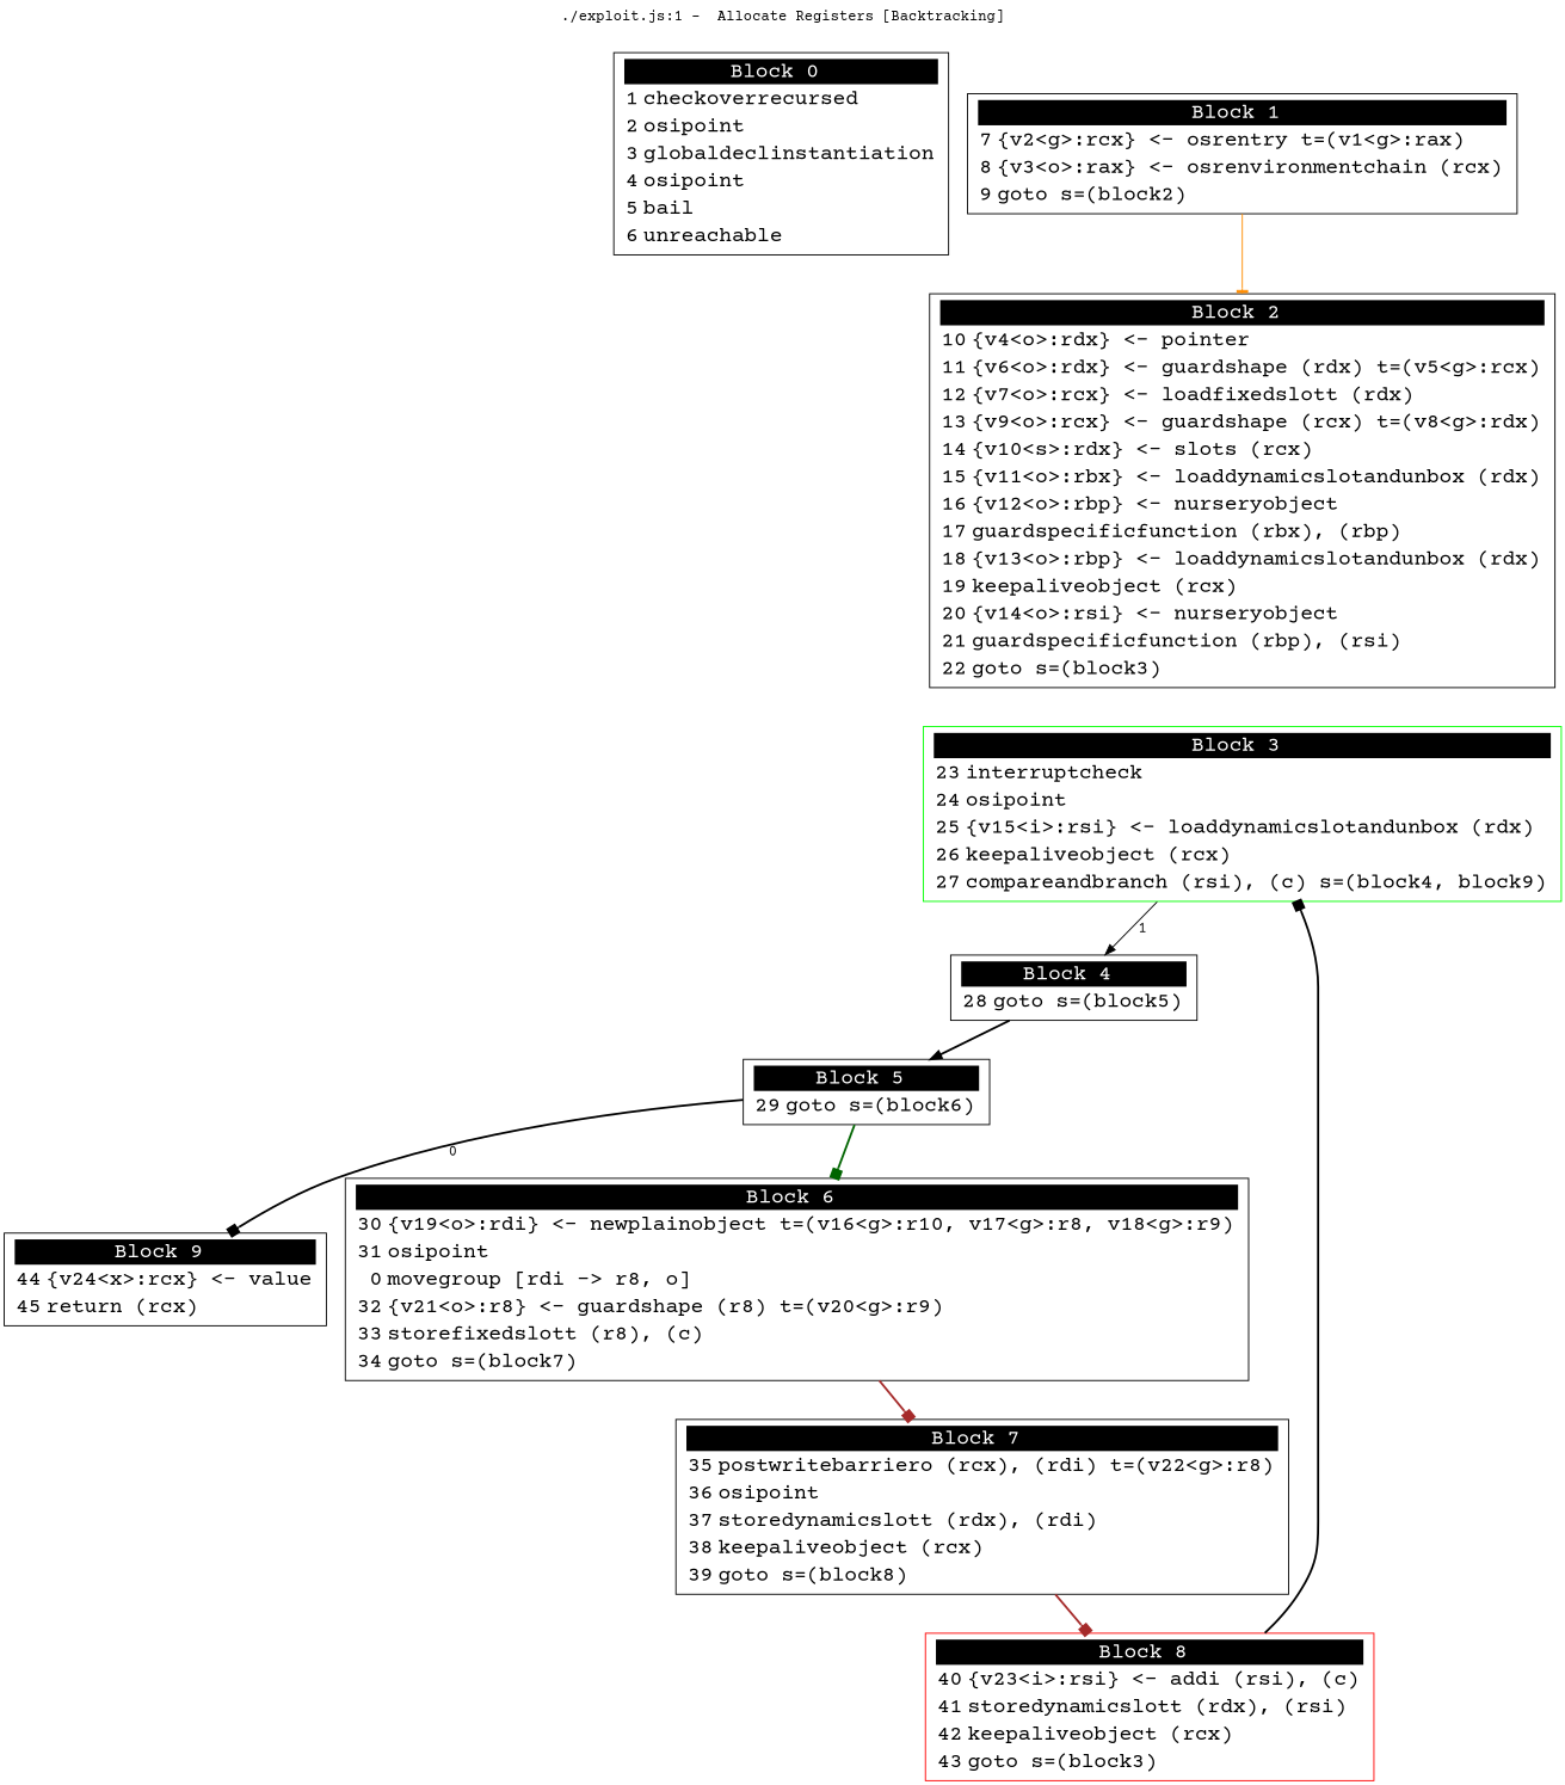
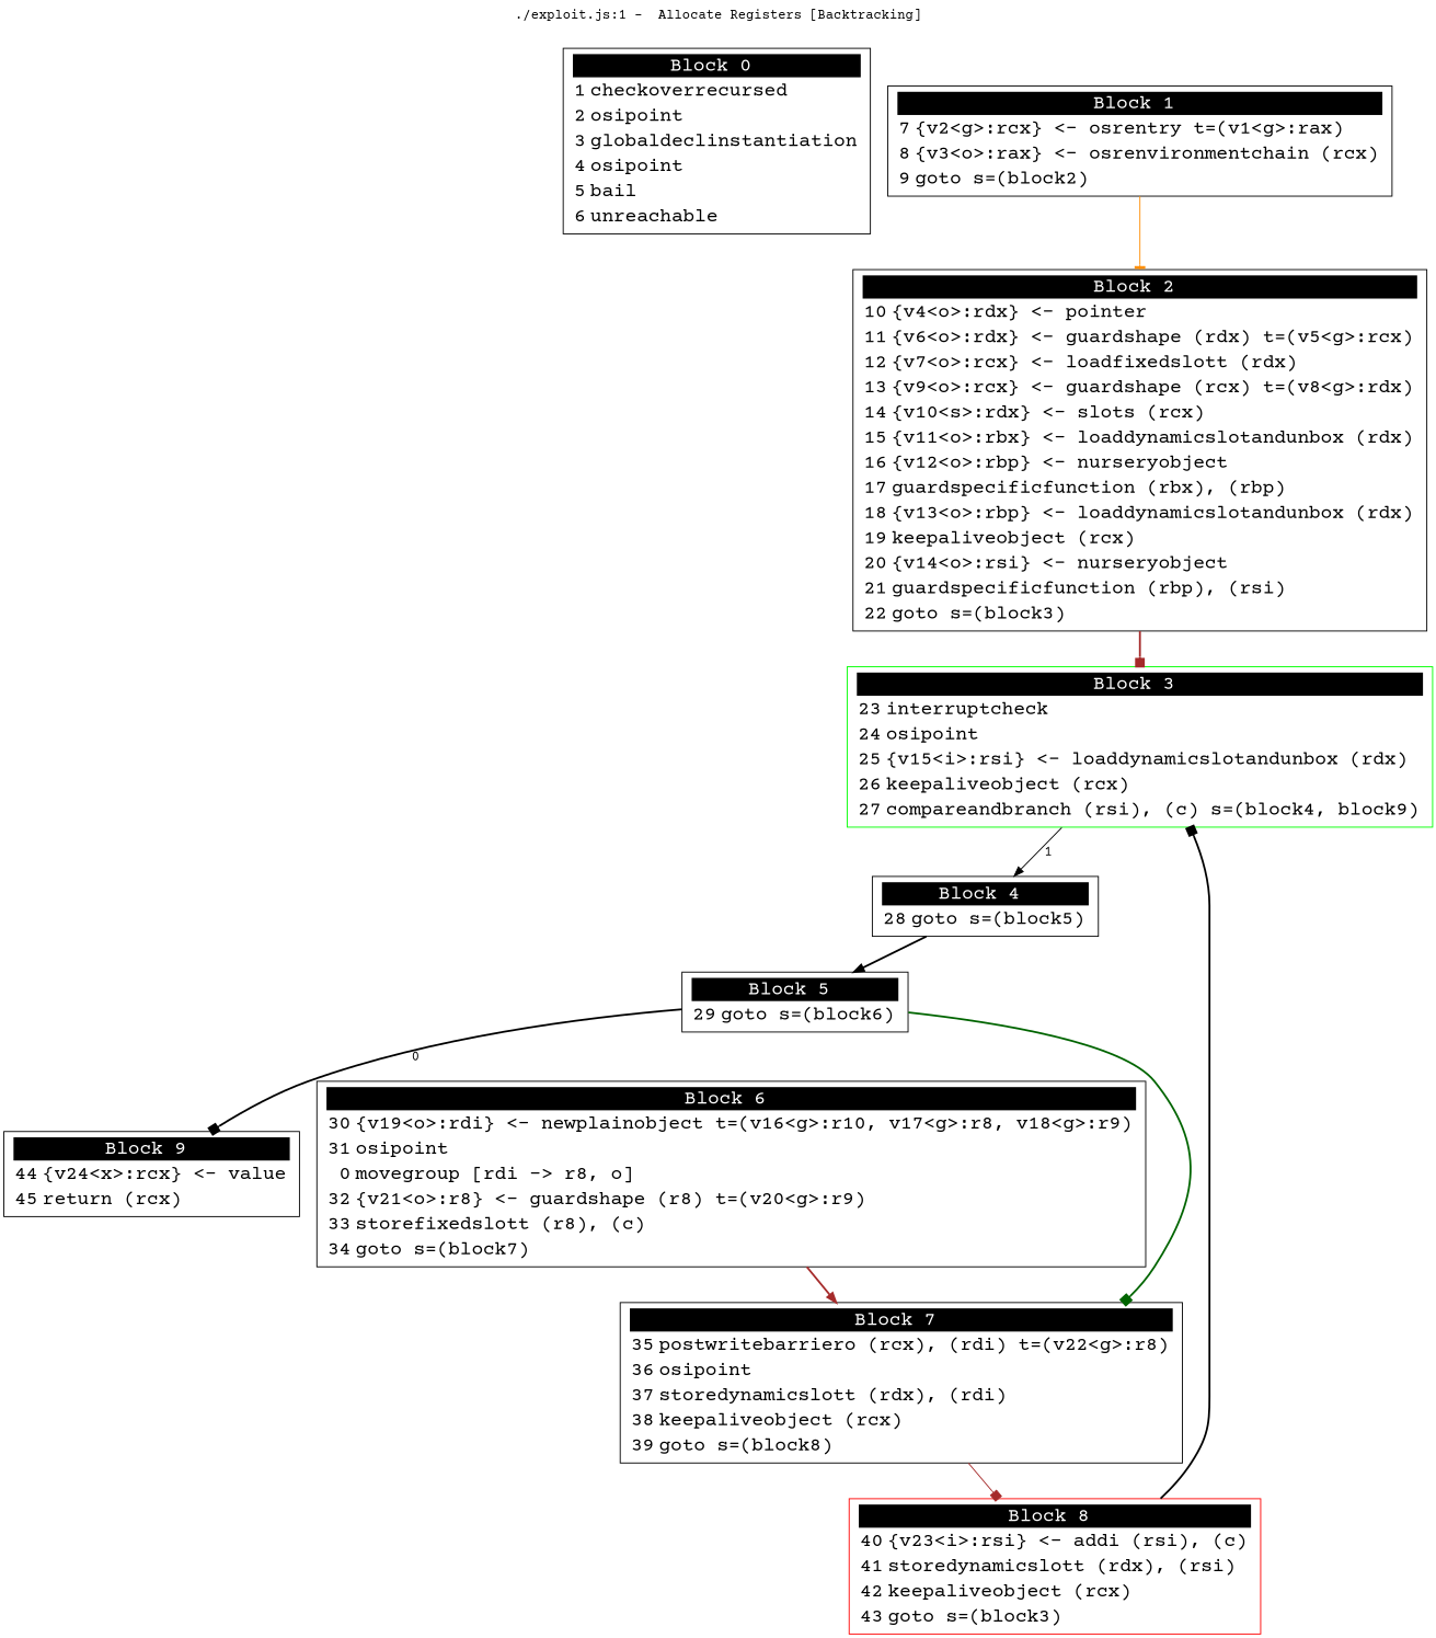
  digraph {
    fontname="Courier Prime"
    label="./exploit.js:1 -  Allocate Registers [Backtracking]"
    labelfontsize=30
    labelloc=t
    rankdir=TB
    splines=true
    node [fontname="Courier Prime" fontsize=20 shape=box]
    edge [arrowhead=box color=black fontname="Courier Prime" style=bold]
    n1 [label=<<table border="0" cellborder="0" cellpadding="1"><tr><td align="center" bgcolor="black" colspan="3"><font color="white">Block 0 </font></td></tr><tr><td align="right" port="i1">1</td><td align="left">checkoverrecursed</td></tr><tr><td align="right" port="i2">2</td><td align="left">osipoint</td></tr><tr><td align="right" port="i3">3</td><td align="left">globaldeclinstantiation</td></tr><tr><td align="right" port="i4">4</td><td align="left">osipoint</td></tr><tr><td align="right" port="i5">5</td><td align="left">bail</td></tr><tr><td align="right" port="i6">6</td><td align="left">unreachable</td></tr></table>>]
    n2 [label=<<table border="0" cellborder="0" cellpadding="1"><tr><td align="center" bgcolor="black" colspan="3"><font color="white">Block 1 </font></td></tr><tr><td align="right" port="i7">7</td><td align="left">{v2&lt;g&gt;:rcx} &lt;- osrentry t=(v1&lt;g&gt;:rax)</td></tr><tr><td align="right" port="i8">8</td><td align="left">{v3&lt;o&gt;:rax} &lt;- osrenvironmentchain (rcx)</td></tr><tr><td align="right" port="i9">9</td><td align="left">goto s=(block2)</td></tr></table>>]
    n3 [label=<<table border="0" cellborder="0" cellpadding="1"><tr><td align="center" bgcolor="black" colspan="3"><font color="white">Block 2 </font></td></tr><tr><td align="right" port="i10">10</td><td align="left">{v4&lt;o&gt;:rdx} &lt;- pointer</td></tr><tr><td align="right" port="i11">11</td><td align="left">{v6&lt;o&gt;:rdx} &lt;- guardshape (rdx) t=(v5&lt;g&gt;:rcx)</td></tr><tr><td align="right" port="i12">12</td><td align="left">{v7&lt;o&gt;:rcx} &lt;- loadfixedslott (rdx)</td></tr><tr><td align="right" port="i13">13</td><td align="left">{v9&lt;o&gt;:rcx} &lt;- guardshape (rcx) t=(v8&lt;g&gt;:rdx)</td></tr><tr><td align="right" port="i14">14</td><td align="left">{v10&lt;s&gt;:rdx} &lt;- slots (rcx)</td></tr><tr><td align="right" port="i15">15</td><td align="left">{v11&lt;o&gt;:rbx} &lt;- loaddynamicslotandunbox (rdx)</td></tr><tr><td align="right" port="i16">16</td><td align="left">{v12&lt;o&gt;:rbp} &lt;- nurseryobject</td></tr><tr><td align="right" port="i17">17</td><td align="left">guardspecificfunction (rbx), (rbp)</td></tr><tr><td align="right" port="i18">18</td><td align="left">{v13&lt;o&gt;:rbp} &lt;- loaddynamicslotandunbox (rdx)</td></tr><tr><td align="right" port="i19">19</td><td align="left">keepaliveobject (rcx)</td></tr><tr><td align="right" port="i20">20</td><td align="left">{v14&lt;o&gt;:rsi} &lt;- nurseryobject</td></tr><tr><td align="right" port="i21">21</td><td align="left">guardspecificfunction (rbp), (rsi)</td></tr><tr><td align="right" port="i22">22</td><td align="left">goto s=(block3)</td></tr></table>>]
    n4 [color=green label=<<table border="0" cellborder="0" cellpadding="1"><tr><td align="center" bgcolor="black" colspan="3"><font color="white">Block 3 </font></td></tr><tr><td align="right" port="i23">23</td><td align="left">interruptcheck</td></tr><tr><td align="right" port="i24">24</td><td align="left">osipoint</td></tr><tr><td align="right" port="i25">25</td><td align="left">{v15&lt;i&gt;:rsi} &lt;- loaddynamicslotandunbox (rdx)</td></tr><tr><td align="right" port="i26">26</td><td align="left">keepaliveobject (rcx)</td></tr><tr><td align="right" port="i27">27</td><td align="left">compareandbranch (rsi), (c) s=(block4, block9)</td></tr></table>>]
    n5 [label=<<table border="0" cellborder="0" cellpadding="1"><tr><td align="center" bgcolor="black" colspan="3"><font color="white">Block 4 </font></td></tr><tr><td align="right" port="i28">28</td><td align="left">goto s=(block5)</td></tr></table>>]
    n6 [label=<<table border="0" cellborder="0" cellpadding="1"><tr><td align="center" bgcolor="black" colspan="3"><font color="white">Block 5 </font></td></tr><tr><td align="right" port="i29">29</td><td align="left">goto s=(block6)</td></tr></table>>]
    n7 [label=<<table border="0" cellborder="0" cellpadding="1"><tr><td align="center" bgcolor="black" colspan="3"><font color="white">Block 9 </font></td></tr><tr><td align="right" port="i44">44</td><td align="left">{v24&lt;x&gt;:rcx} &lt;- value</td></tr><tr><td align="right" port="i45">45</td><td align="left">return (rcx)</td></tr></table>>]
    n8 [label=<<table border="0" cellborder="0" cellpadding="1"><tr><td align="center" bgcolor="black" colspan="3"><font color="white">Block 6 </font></td></tr><tr><td align="right" port="i30">30</td><td align="left">{v19&lt;o&gt;:rdi} &lt;- newplainobject t=(v16&lt;g&gt;:r10, v17&lt;g&gt;:r8, v18&lt;g&gt;:r9)</td></tr><tr><td align="right" port="i31">31</td><td align="left">osipoint</td></tr><tr><td align="right" port="i0">0</td><td align="left">movegroup [rdi -&gt; r8, o]</td></tr><tr><td align="right" port="i32">32</td><td align="left">{v21&lt;o&gt;:r8} &lt;- guardshape (r8) t=(v20&lt;g&gt;:r9)</td></tr><tr><td align="right" port="i33">33</td><td align="left">storefixedslott (r8), (c)</td></tr><tr><td align="right" port="i34">34</td><td align="left">goto s=(block7)</td></tr></table>>]
    n9 [label=<<table border="0" cellborder="0" cellpadding="1"><tr><td align="center" bgcolor="black" colspan="3"><font color="white">Block 7 </font></td></tr><tr><td align="right" port="i35">35</td><td align="left">postwritebarriero (rcx), (rdi) t=(v22&lt;g&gt;:r8)</td></tr><tr><td align="right" port="i36">36</td><td align="left">osipoint</td></tr><tr><td align="right" port="i37">37</td><td align="left">storedynamicslott (rdx), (rdi)</td></tr><tr><td align="right" port="i38">38</td><td align="left">keepaliveobject (rcx)</td></tr><tr><td align="right" port="i39">39</td><td align="left">goto s=(block8)</td></tr></table>>]
    n10 [color=red label=<<table border="0" cellborder="0" cellpadding="1"><tr><td align="center" bgcolor="black" colspan="3"><font color="white">Block 8 </font></td></tr><tr><td align="right" port="i40">40</td><td align="left">{v23&lt;i&gt;:rsi} &lt;- addi (rsi), (c)</td></tr><tr><td align="right" port="i41">41</td><td align="left">storedynamicslott (rdx), (rsi)</td></tr><tr><td align="right" port="i42">42</td><td align="left">keepaliveobject (rcx)</td></tr><tr><td align="right" port="i43">43</td><td align="left">goto s=(block3)</td></tr></table>>]
    n2 -> n3 [arrowhead=tee color=darkorange style=solid]
+   n3 -> n4 [color=brown]
    n4 -> n5 [arrowhead=normal label=1 style=solid]
    n5 -> n6 [arrowhead=normal]
    n6 -> n7 [label=0]
-   n6 -> n8 [color=darkgreen]
-   n8 -> n9 [color=brown]
-   n9 -> n10 [color=brown]
+   n6 -> n9 [color=darkgreen]
+   n8 -> n9 [arrowhead=normal color=brown]
+   n9 -> n10 [color=brown style=solid]
    n10 -> n4
  }
